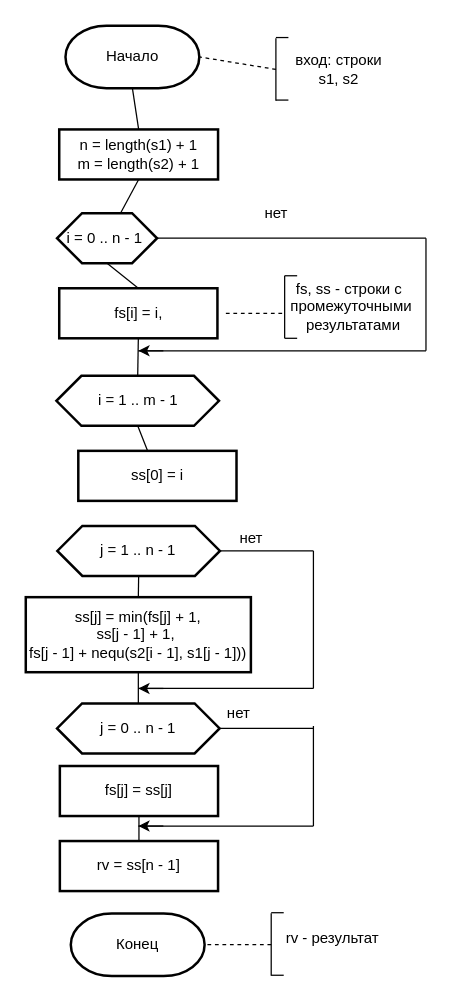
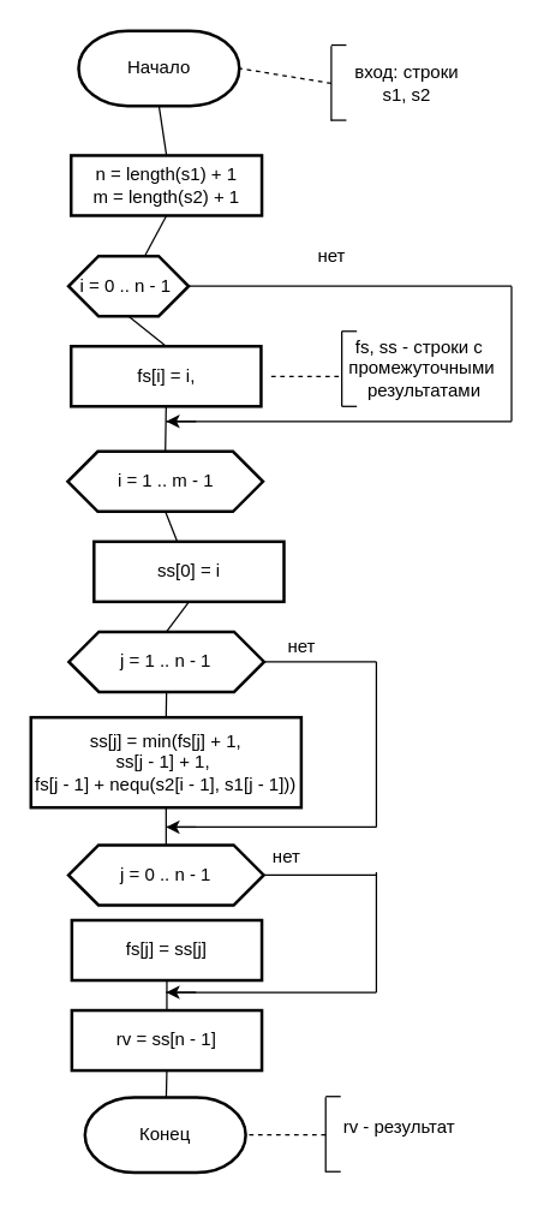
  <mxCell id="0" />
  <mxCell id="1" parent="0" />
  <mxCell id="2" value="Начало" style="strokeWidth=2;html=1;shape=mxgraph.flowchart.terminator;whiteSpace=wrap;" vertex="1" parent="1"><mxGeometry x="51.75" y="20" width="107" height="50" as="geometry" /></mxCell>
  <mxCell id="3" value="n = length(s1) + 1&lt;br&gt;m = length(s2) + 1" style="rounded=0;whiteSpace=wrap;html=1;absoluteArcSize=1;arcSize=14;strokeWidth=2;" vertex="1" parent="1"><mxGeometry x="46.75" y="103" width="127" height="40" as="geometry" /></mxCell>
  <mxCell id="4" value="" style="endArrow=none;html=1;" edge="1" parent="1"><mxGeometry width="50" height="50" relative="1" as="geometry"><mxPoint x="220" y="80" as="sourcePoint" /><mxPoint x="220" y="30" as="targetPoint" /></mxGeometry></mxCell>
  <mxCell id="5" value="" style="endArrow=none;html=1;" edge="1" parent="1"><mxGeometry width="50" height="50" relative="1" as="geometry"><mxPoint x="230" y="29.52" as="sourcePoint" /><mxPoint x="220" y="29.52" as="targetPoint" /></mxGeometry></mxCell>
  <mxCell id="6" value="" style="endArrow=none;html=1;" edge="1" parent="1"><mxGeometry width="50" height="50" relative="1" as="geometry"><mxPoint x="220" y="79.52" as="sourcePoint" /><mxPoint x="230" y="79.52" as="targetPoint" /></mxGeometry></mxCell>
  <mxCell id="7" value="вход: строки &lt;br&gt;s1, s2" style="text;html=1;align=center;verticalAlign=middle;resizable=0;points=[];autosize=1;strokeColor=none;fillColor=none;" vertex="1" parent="1"><mxGeometry x="225" y="40" width="90" height="30" as="geometry" /></mxCell>
  <mxCell id="8" value="fs[i] = i, " style="rounded=0;whiteSpace=wrap;html=1;absoluteArcSize=1;arcSize=14;strokeWidth=2;" vertex="1" parent="1"><mxGeometry x="46.75" y="230" width="126.5" height="40" as="geometry" /></mxCell>
  <mxCell id="9" value="" style="endArrow=none;dashed=1;html=1;exitX=1;exitY=0.5;exitDx=0;exitDy=0;exitPerimeter=0;" edge="1" parent="1"><mxGeometry width="50" height="50" relative="1" as="geometry"><mxPoint x="180" y="250" as="sourcePoint" /><mxPoint x="227" y="250" as="targetPoint" /></mxGeometry></mxCell>
  <mxCell id="10" value="" style="endArrow=none;html=1;" edge="1" parent="1"><mxGeometry width="50" height="50" relative="1" as="geometry"><mxPoint x="227" y="270" as="sourcePoint" /><mxPoint x="227" y="220" as="targetPoint" /></mxGeometry></mxCell>
  <mxCell id="11" value="" style="endArrow=none;html=1;" edge="1" parent="1"><mxGeometry width="50" height="50" relative="1" as="geometry"><mxPoint x="237" y="220" as="sourcePoint" /><mxPoint x="227" y="220" as="targetPoint" /></mxGeometry></mxCell>
  <mxCell id="12" value="" style="endArrow=none;html=1;" edge="1" parent="1"><mxGeometry width="50" height="50" relative="1" as="geometry"><mxPoint x="227" y="270" as="sourcePoint" /><mxPoint x="237" y="270" as="targetPoint" /></mxGeometry></mxCell>
  <mxCell id="13" value="fs, ss - строки с&amp;nbsp;&lt;br&gt;промежуточными&lt;br&gt;&amp;nbsp;результатами" style="text;html=1;align=center;verticalAlign=middle;resizable=0;points=[];autosize=1;strokeColor=none;fillColor=none;" vertex="1" parent="1"><mxGeometry x="220" y="220" width="120" height="50" as="geometry" /></mxCell>
  <mxCell id="14" value="ss[0] = i" style="rounded=0;whiteSpace=wrap;html=1;absoluteArcSize=1;arcSize=14;strokeWidth=2;" vertex="1" parent="1"><mxGeometry x="62" y="360" width="126.5" height="40" as="geometry" /></mxCell>
  <mxCell id="15" value="ss[j] = min(fs[j] + 1, &lt;br&gt;ss[j - 1] + 1,&amp;nbsp;&lt;br&gt;fs[j - 1] + nequ(s2[i - 1], s1[j - 1]))" style="rounded=0;whiteSpace=wrap;html=1;absoluteArcSize=1;arcSize=14;strokeWidth=2;" vertex="1" parent="1"><mxGeometry x="20" y="477" width="180" height="60" as="geometry" /></mxCell>
  <mxCell id="16" value="i = 1 .. m - 1" style="shape=hexagon;perimeter=hexagonPerimeter2;whiteSpace=wrap;html=1;fixedSize=1;strokeWidth=2;" vertex="1" parent="1"><mxGeometry x="44.5" y="300" width="130" height="40" as="geometry" /></mxCell>
  <mxCell id="17" value="j = 1 .. n - 1" style="shape=hexagon;perimeter=hexagonPerimeter2;whiteSpace=wrap;html=1;fixedSize=1;strokeWidth=2;" vertex="1" parent="1"><mxGeometry x="45.25" y="420" width="130" height="40" as="geometry" /></mxCell>
  <mxCell id="18" value="j = 0 .. n - 1" style="shape=hexagon;perimeter=hexagonPerimeter2;whiteSpace=wrap;html=1;fixedSize=1;strokeWidth=2;" vertex="1" parent="1"><mxGeometry x="45" y="562" width="130" height="40" as="geometry" /></mxCell>
  <mxCell id="19" value="fs[j] = ss[j]" style="rounded=0;whiteSpace=wrap;html=1;absoluteArcSize=1;arcSize=14;strokeWidth=2;" vertex="1" parent="1"><mxGeometry x="47.25" y="612" width="126.5" height="40" as="geometry" /></mxCell>
  <mxCell id="20" value="rv = ss[n - 1]" style="rounded=0;whiteSpace=wrap;html=1;absoluteArcSize=1;arcSize=14;strokeWidth=2;" vertex="1" parent="1"><mxGeometry x="47.25" y="672" width="126.5" height="40" as="geometry" /></mxCell>
  <mxCell id="21" value="i = 0 .. n - 1&amp;nbsp;" style="shape=hexagon;perimeter=hexagonPerimeter2;whiteSpace=wrap;html=1;fixedSize=1;strokeWidth=2;" vertex="1" parent="1"><mxGeometry x="45" y="170" width="80" height="40" as="geometry" /></mxCell>
  <mxCell id="22" value="Конец" style="strokeWidth=2;html=1;shape=mxgraph.flowchart.terminator;whiteSpace=wrap;" vertex="1" parent="1"><mxGeometry x="56" y="730" width="107" height="50" as="geometry" /></mxCell>
  <mxCell id="23" value="" style="endArrow=none;dashed=1;html=1;entryX=1;entryY=0.5;entryDx=0;entryDy=0;entryPerimeter=0;" edge="1" parent="1" target="2"><mxGeometry width="50" height="50" relative="1" as="geometry"><mxPoint x="220" y="55" as="sourcePoint" /><mxPoint x="170" y="30" as="targetPoint" /></mxGeometry></mxCell>
  <mxCell id="24" value="" style="endArrow=none;html=1;entryX=0.5;entryY=1;entryDx=0;entryDy=0;entryPerimeter=0;exitX=0.5;exitY=0;exitDx=0;exitDy=0;" edge="1" parent="1" source="3" target="2"><mxGeometry width="50" height="50" relative="1" as="geometry"><mxPoint x="113" y="100" as="sourcePoint" /><mxPoint x="230" y="140" as="targetPoint" /></mxGeometry></mxCell>
  <mxCell id="25" value="" style="endArrow=none;html=1;entryX=0.5;entryY=1;entryDx=0;entryDy=0;" edge="1" parent="1" source="21" target="3"><mxGeometry width="50" height="50" relative="1" as="geometry"><mxPoint x="180" y="240" as="sourcePoint" /><mxPoint x="230" y="190" as="targetPoint" /></mxGeometry></mxCell>
  <mxCell id="26" value="" style="endArrow=none;html=1;entryX=0.5;entryY=1;entryDx=0;entryDy=0;exitX=0.5;exitY=0;exitDx=0;exitDy=0;" edge="1" parent="1" source="8" target="21"><mxGeometry width="50" height="50" relative="1" as="geometry"><mxPoint x="180" y="310" as="sourcePoint" /><mxPoint x="230" y="260" as="targetPoint" /></mxGeometry></mxCell>
  <mxCell id="27" value="" style="endArrow=none;html=1;entryX=1;entryY=0.5;entryDx=0;entryDy=0;" edge="1" parent="1" target="21"><mxGeometry width="50" height="50" relative="1" as="geometry"><mxPoint x="340" y="190" as="sourcePoint" /><mxPoint x="230" y="260" as="targetPoint" /></mxGeometry></mxCell>
  <mxCell id="28" value="" style="endArrow=none;html=1;" edge="1" parent="1"><mxGeometry width="50" height="50" relative="1" as="geometry"><mxPoint x="340" y="280" as="sourcePoint" /><mxPoint x="340" y="190" as="targetPoint" /></mxGeometry></mxCell>
  <mxCell id="29" value="нет" style="text;html=1;align=center;verticalAlign=middle;resizable=0;points=[];autosize=1;strokeColor=none;fillColor=none;" vertex="1" parent="1"><mxGeometry x="205" y="160" width="30" height="20" as="geometry" /></mxCell>
  <mxCell id="30" value="" style="endArrow=none;html=1;entryX=0.5;entryY=1;entryDx=0;entryDy=0;exitX=0.5;exitY=0;exitDx=0;exitDy=0;" edge="1" parent="1" source="16" target="8"><mxGeometry width="50" height="50" relative="1" as="geometry"><mxPoint x="180" y="260" as="sourcePoint" /><mxPoint x="120" y="270" as="targetPoint" /></mxGeometry></mxCell>
  <mxCell id="31" value="" style="endArrow=none;html=1;entryX=0.5;entryY=1;entryDx=0;entryDy=0;" edge="1" parent="1" source="14" target="16"><mxGeometry width="50" height="50" relative="1" as="geometry"><mxPoint x="130" y="380" as="sourcePoint" /><mxPoint x="180" y="330" as="targetPoint" /></mxGeometry></mxCell>
+ <mxCell id="32" value="" style="endArrow=none;html=1;entryX=0.5;entryY=1;entryDx=0;entryDy=0;exitX=0.5;exitY=0;exitDx=0;exitDy=0;" edge="1" parent="1" source="17" target="14"><mxGeometry width="50" height="50" relative="1" as="geometry"><mxPoint x="130" y="440" as="sourcePoint" /><mxPoint x="180" y="390" as="targetPoint" /></mxGeometry></mxCell>
  <mxCell id="33" value="" style="endArrow=none;html=1;entryX=1;entryY=0.5;entryDx=0;entryDy=0;" edge="1" parent="1" target="17"><mxGeometry width="50" height="50" relative="1" as="geometry"><mxPoint x="250" y="440" as="sourcePoint" /><mxPoint x="210" y="480" as="targetPoint" /></mxGeometry></mxCell>
  <mxCell id="34" value="" style="endArrow=none;html=1;" edge="1" parent="1"><mxGeometry width="50" height="50" relative="1" as="geometry"><mxPoint x="250" y="550" as="sourcePoint" /><mxPoint x="250" y="440" as="targetPoint" /></mxGeometry></mxCell>
  <mxCell id="35" value="нет" style="text;html=1;align=center;verticalAlign=middle;resizable=0;points=[];autosize=1;strokeColor=none;fillColor=none;" vertex="1" parent="1"><mxGeometry x="185" y="420" width="30" height="20" as="geometry" /></mxCell>
  <mxCell id="36" value="" style="endArrow=none;html=1;entryX=0.5;entryY=1;entryDx=0;entryDy=0;exitX=0.5;exitY=0;exitDx=0;exitDy=0;" edge="1" parent="1" source="15" target="17"><mxGeometry width="50" height="50" relative="1" as="geometry"><mxPoint x="160" y="530" as="sourcePoint" /><mxPoint x="210" y="480" as="targetPoint" /></mxGeometry></mxCell>
  <mxCell id="37" value="" style="endArrow=none;html=1;entryX=0.5;entryY=1;entryDx=0;entryDy=0;exitX=0.5;exitY=0;exitDx=0;exitDy=0;" edge="1" parent="1" source="18" target="15"><mxGeometry width="50" height="50" relative="1" as="geometry"><mxPoint x="160" y="530" as="sourcePoint" /><mxPoint x="210" y="480" as="targetPoint" /></mxGeometry></mxCell>
  <mxCell id="38" value="" style="endArrow=none;html=1;entryX=0.5;entryY=1;entryDx=0;entryDy=0;exitX=0.5;exitY=0;exitDx=0;exitDy=0;" edge="1" parent="1" source="20" target="19"><mxGeometry width="50" height="50" relative="1" as="geometry"><mxPoint x="150" y="630" as="sourcePoint" /><mxPoint x="200" y="580" as="targetPoint" /></mxGeometry></mxCell>
+ <mxCell id="39" value="" style="endArrow=none;html=1;entryX=0.5;entryY=1;entryDx=0;entryDy=0;" edge="1" parent="1" source="22" target="20"><mxGeometry width="50" height="50" relative="1" as="geometry"><mxPoint x="150" y="630" as="sourcePoint" /><mxPoint x="200" y="580" as="targetPoint" /></mxGeometry></mxCell>
  <mxCell id="40" value="" style="endArrow=none;html=1;" edge="1" parent="1"><mxGeometry width="50" height="50" relative="1" as="geometry"><mxPoint x="216.25" y="779.79" as="sourcePoint" /><mxPoint x="216.25" y="729.79" as="targetPoint" /></mxGeometry></mxCell>
  <mxCell id="41" value="" style="endArrow=none;html=1;" edge="1" parent="1"><mxGeometry width="50" height="50" relative="1" as="geometry"><mxPoint x="226.25" y="729.31" as="sourcePoint" /><mxPoint x="216.25" y="729.31" as="targetPoint" /></mxGeometry></mxCell>
  <mxCell id="42" value="" style="endArrow=none;html=1;" edge="1" parent="1"><mxGeometry width="50" height="50" relative="1" as="geometry"><mxPoint x="216.25" y="779.31" as="sourcePoint" /><mxPoint x="226.25" y="779.31" as="targetPoint" /></mxGeometry></mxCell>
  <mxCell id="43" value="" style="endArrow=none;dashed=1;html=1;entryX=1;entryY=0.5;entryDx=0;entryDy=0;entryPerimeter=0;" edge="1" parent="1"><mxGeometry width="50" height="50" relative="1" as="geometry"><mxPoint x="216.25" y="754.79" as="sourcePoint" /><mxPoint x="163" y="754.79" as="targetPoint" /></mxGeometry></mxCell>
  <mxCell id="44" value="rv - результат" style="text;html=1;align=center;verticalAlign=middle;resizable=0;points=[];autosize=1;strokeColor=none;fillColor=none;" vertex="1" parent="1"><mxGeometry x="219.62" y="740.31" width="90" height="20" as="geometry" /></mxCell>
  <mxCell id="45" value="" style="endArrow=none;html=1;" edge="1" parent="1"><mxGeometry width="50" height="50" relative="1" as="geometry"><mxPoint x="110" y="280" as="sourcePoint" /><mxPoint x="340" y="280" as="targetPoint" /></mxGeometry></mxCell>
  <mxCell id="46" value="" style="endArrow=none;html=1;" edge="1" parent="1"><mxGeometry width="50" height="50" relative="1" as="geometry"><mxPoint x="110" y="550" as="sourcePoint" /><mxPoint x="250" y="550" as="targetPoint" /></mxGeometry></mxCell>
  <mxCell id="47" value="" style="endArrow=none;html=1;exitX=1;exitY=0.5;exitDx=0;exitDy=0;" edge="1" parent="1" source="18"><mxGeometry width="50" height="50" relative="1" as="geometry"><mxPoint x="240" y="620" as="sourcePoint" /><mxPoint x="250" y="582" as="targetPoint" /></mxGeometry></mxCell>
  <mxCell id="48" value="" style="endArrow=none;html=1;" edge="1" parent="1"><mxGeometry width="50" height="50" relative="1" as="geometry"><mxPoint x="250" y="660" as="sourcePoint" /><mxPoint x="250" y="580" as="targetPoint" /></mxGeometry></mxCell>
  <mxCell id="49" value="" style="endArrow=none;html=1;" edge="1" parent="1"><mxGeometry width="50" height="50" relative="1" as="geometry"><mxPoint x="110" y="660" as="sourcePoint" /><mxPoint x="250" y="660" as="targetPoint" /></mxGeometry></mxCell>
  <mxCell id="50" value="нет" style="text;html=1;align=center;verticalAlign=middle;resizable=0;points=[];autosize=1;strokeColor=none;fillColor=none;" vertex="1" parent="1"><mxGeometry x="175" y="560" width="30" height="20" as="geometry" /></mxCell>
  <mxCell id="51" value="" style="endArrow=classic;html=1;" edge="1" parent="1"><mxGeometry width="50" height="50" relative="1" as="geometry"><mxPoint x="130" y="660" as="sourcePoint" /><mxPoint x="110" y="660" as="targetPoint" /></mxGeometry></mxCell>
  <mxCell id="52" value="" style="endArrow=classic;html=1;" edge="1" parent="1"><mxGeometry width="50" height="50" relative="1" as="geometry"><mxPoint x="130" y="550" as="sourcePoint" /><mxPoint x="110" y="550" as="targetPoint" /></mxGeometry></mxCell>
  <mxCell id="53" value="" style="endArrow=classic;html=1;" edge="1" parent="1"><mxGeometry width="50" height="50" relative="1" as="geometry"><mxPoint x="130" y="280" as="sourcePoint" /><mxPoint x="110" y="280" as="targetPoint" /></mxGeometry></mxCell>
